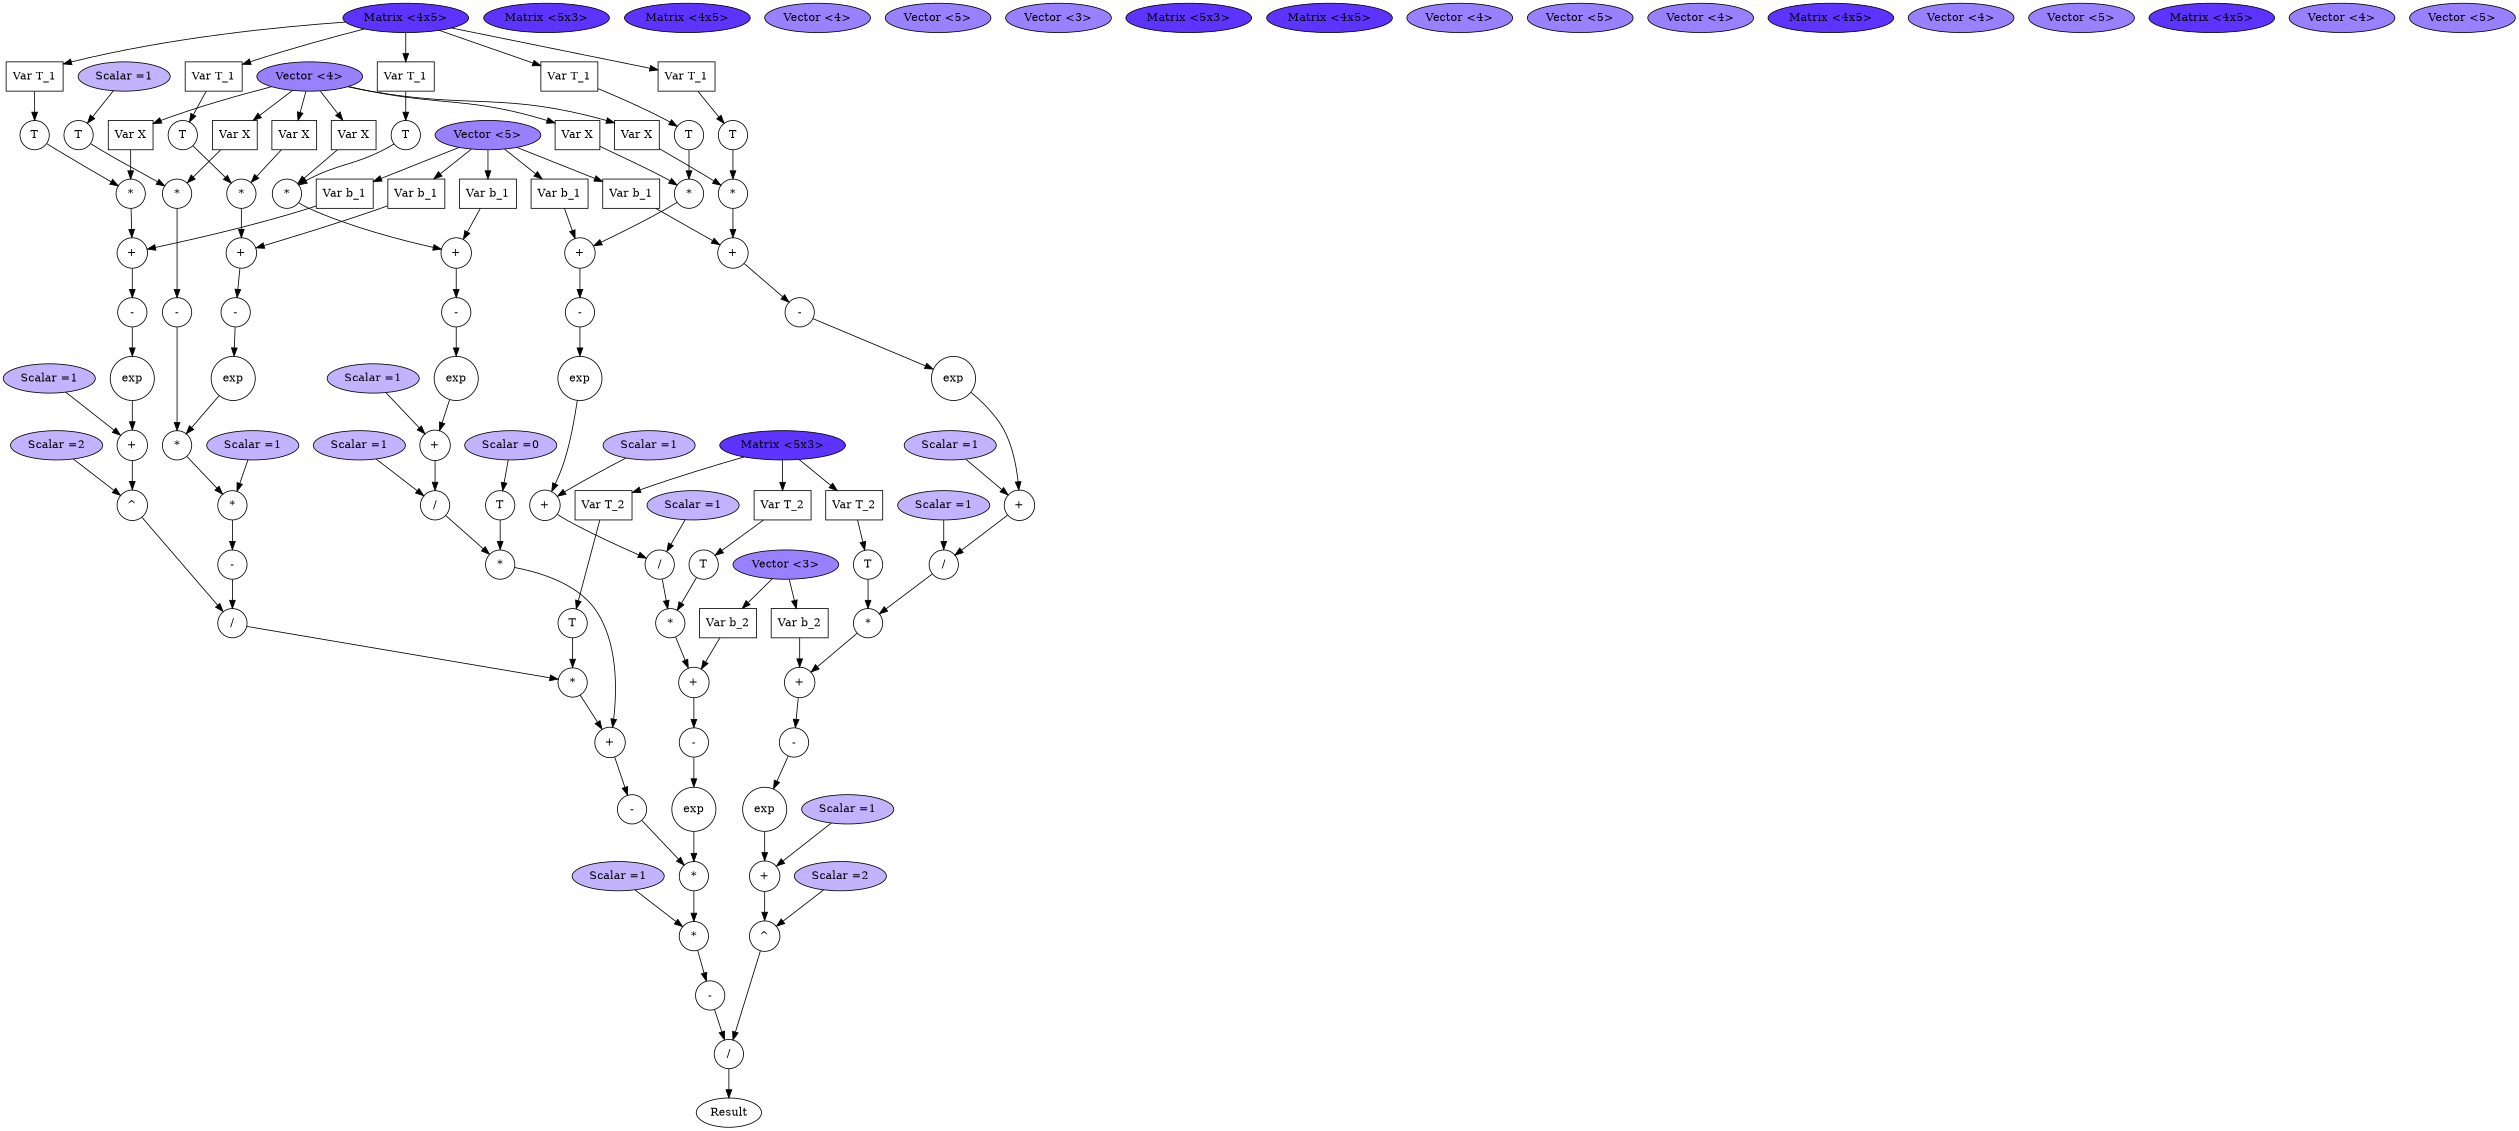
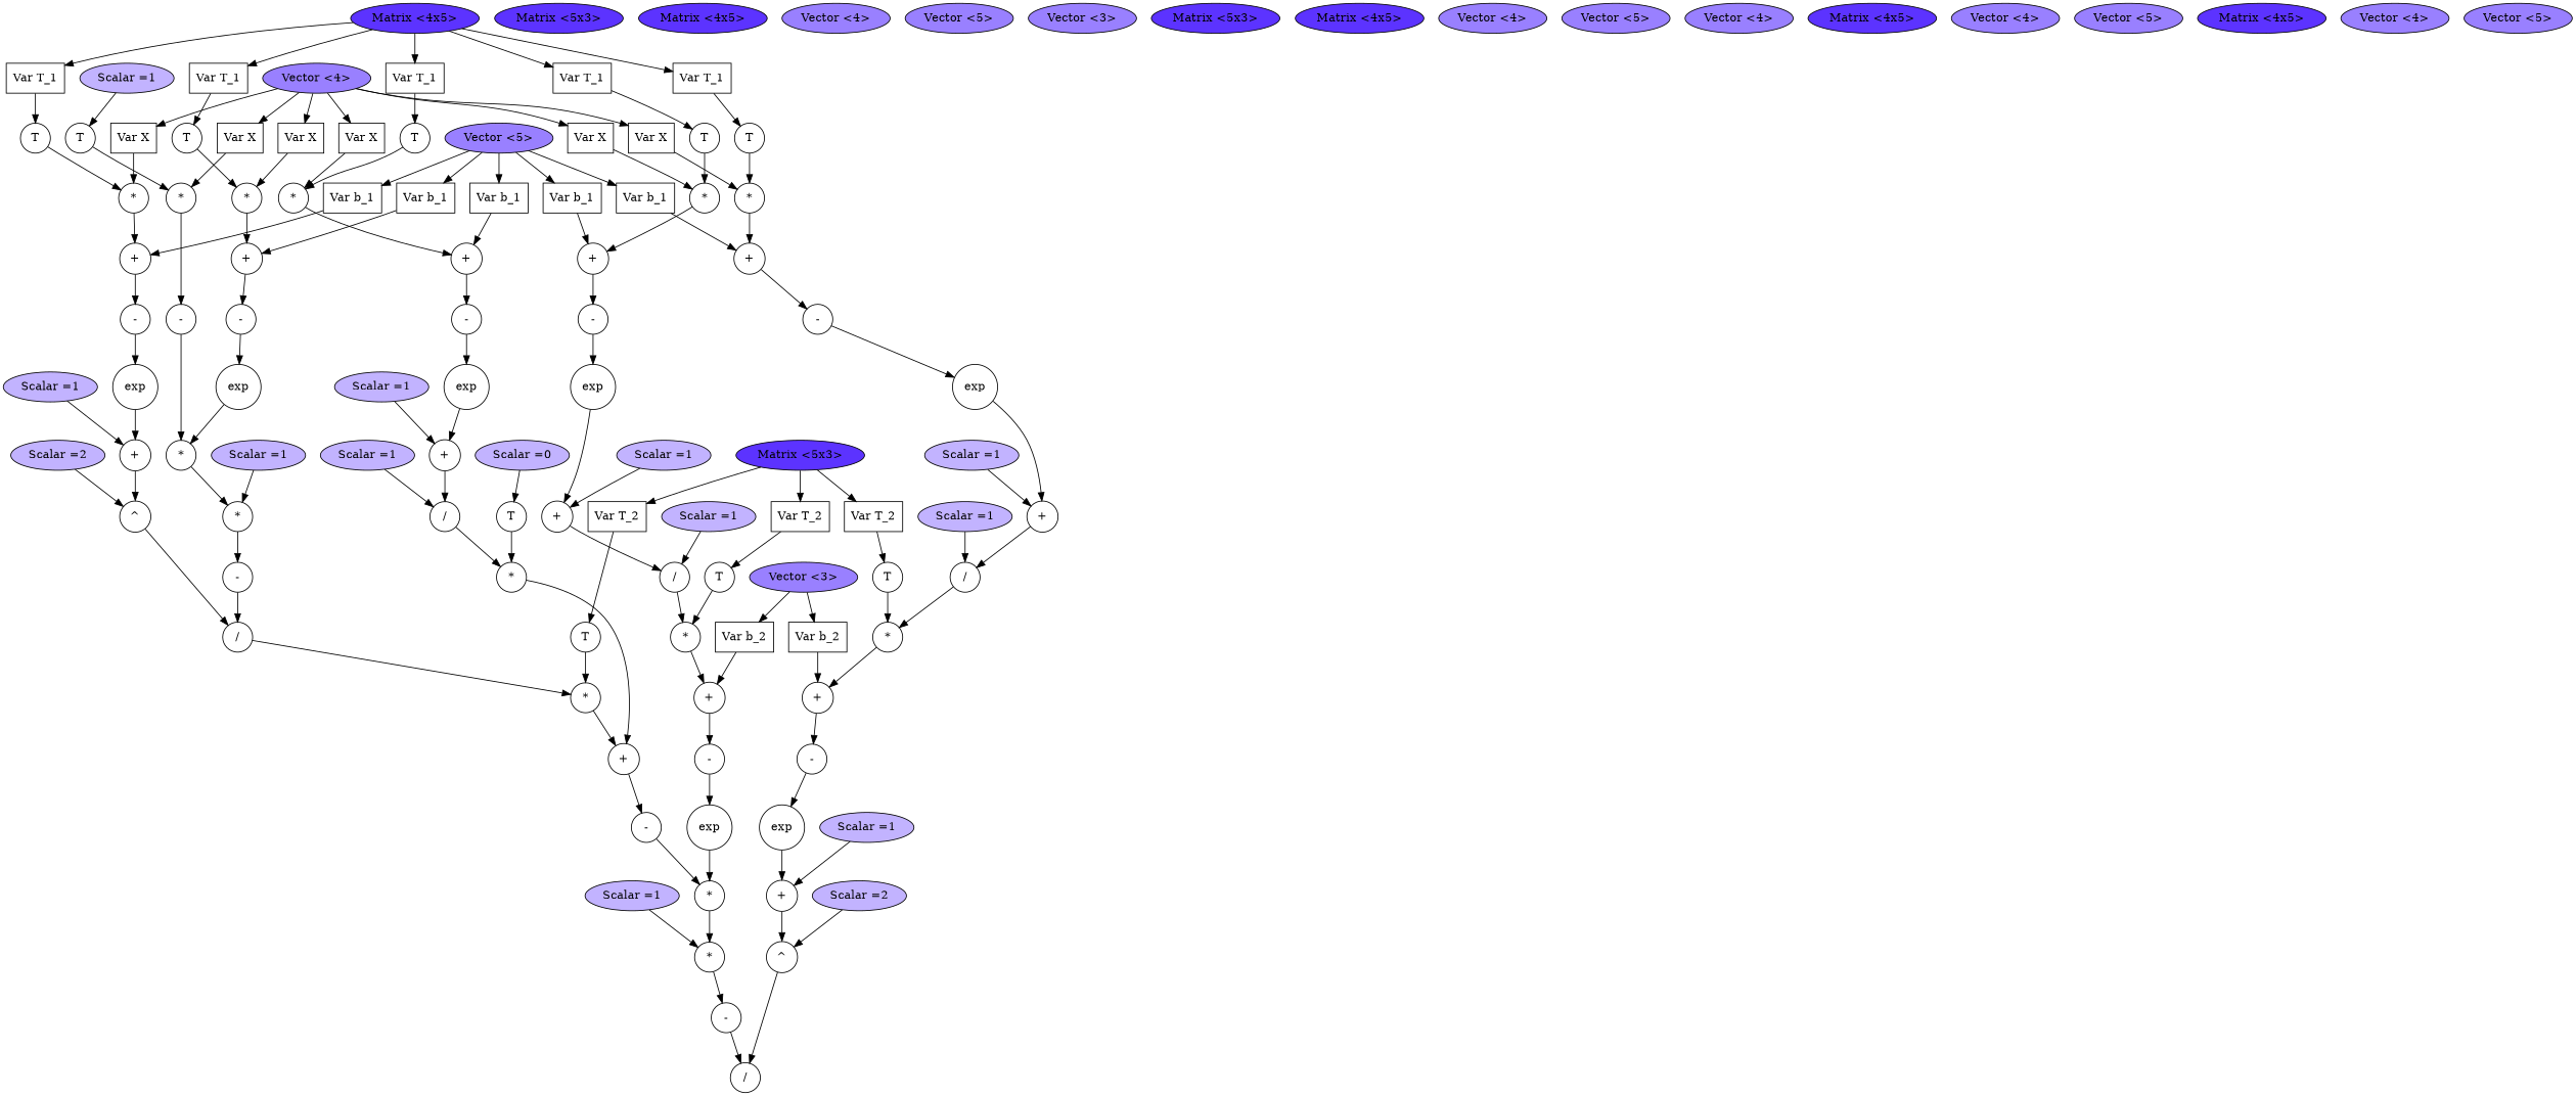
  digraph {
    node [shape=circle]
    n1 [label="/"]
-   Result [shape=""]
    n3 [label="-"]
    n4 [label="*"]
    n5 [fillcolor=".7 .3 1.0" label="Scalar =1" style=filled shape=""]
    n6 [label="*"]
    n7 [label=exp]
    n8 [label="-"]
    n9 [label="+"]
    n10 [label="*"]
    n11 [label=T]
    n12 [label="Var T_2" shape=box]
    n13 [fillcolor=".7 .8 1.0" label="Matrix <5x3>" style=filled shape=""]
    n14 [label="/"]
    n15 [fillcolor=".7 .3 1.0" label="Scalar =1" style=filled shape=""]
    n16 [label="+"]
    n17 [fillcolor=".7 .3 1.0" label="Scalar =1" style=filled shape=""]
    n18 [label=exp]
    n19 [label="-"]
    n20 [label="+"]
    n21 [label="*"]
    n22 [label=T]
    n23 [label="Var T_1" shape=box]
    n24 [fillcolor=".7 .8 1.0" label="Matrix <4x5>" style=filled shape=""]
    n25 [label="Var X" shape=box]
    n26 [fillcolor=".7 .5 1.0" label="Vector <4>" style=filled shape=""]
    n27 [label="Var b_1" shape=box]
    n28 [fillcolor=".7 .5 1.0" label="Vector <5>" style=filled shape=""]
    n29 [label="Var b_2" shape=box]
    n30 [fillcolor=".7 .5 1.0" label="Vector <3>" style=filled shape=""]
    n31 [label="-"]
    n32 [label="+"]
    n33 [label="*"]
    n34 [label=T]
    n35 [label="Var T_2" shape=box]
    n36 [fillcolor=".7 .8 1.0" label="Matrix <5x3>" style=filled shape=""]
    n37 [label="/"]
    n38 [label="-"]
    n39 [label="*"]
    n40 [fillcolor=".7 .3 1.0" label="Scalar =1" style=filled shape=""]
    n41 [label="*"]
    n42 [label=exp]
    n43 [label="-"]
    n44 [label="+"]
    n45 [label="*"]
    n46 [label=T]
    n47 [label="Var T_1" shape=box]
    n48 [fillcolor=".7 .8 1.0" label="Matrix <4x5>" style=filled shape=""]
    n49 [label="Var X" shape=box]
    n50 [fillcolor=".7 .5 1.0" label="Vector <4>" style=filled shape=""]
    n51 [label="Var b_1" shape=box]
    n52 [fillcolor=".7 .5 1.0" label="Vector <5>" style=filled shape=""]
    n53 [label="-"]
    n54 [label="*"]
    n55 [label=T]
    n56 [fillcolor=".7 .3 1.0" label="Scalar =1" style=filled shape=""]
    n57 [label="Var X" shape=box]
    n58 [fillcolor=".7 .5 1.0" label="Vector <4>" style=filled shape=""]
    n59 [label="^"]
    n60 [label="+"]
    n61 [fillcolor=".7 .3 1.0" label="Scalar =1" style=filled shape=""]
    n62 [label=exp]
    n63 [label="-"]
    n64 [label="+"]
    n65 [label="*"]
    n66 [label=T]
    n67 [label="Var T_1" shape=box]
    n68 [fillcolor=".7 .8 1.0" label="Matrix <4x5>" style=filled shape=""]
    n69 [label="Var X" shape=box]
    n70 [fillcolor=".7 .5 1.0" label="Vector <4>" style=filled shape=""]
    n71 [label="Var b_1" shape=box]
    n72 [fillcolor=".7 .5 1.0" label="Vector <5>" style=filled shape=""]
    n73 [fillcolor=".7 .3 1.0" label="Scalar =2" style=filled shape=""]
    n74 [label="*"]
    n75 [label=T]
    n76 [fillcolor=".7 .3 1.0" label="Scalar =0" style=filled shape=""]
    n77 [label="/"]
    n78 [fillcolor=".7 .3 1.0" label="Scalar =1" style=filled shape=""]
    n79 [label="+"]
    n80 [fillcolor=".7 .3 1.0" label="Scalar =1" style=filled shape=""]
    n81 [label=exp]
    n82 [label="-"]
    n83 [label="+"]
    n84 [label="*"]
    n85 [label=T]
    n86 [label="Var T_1" shape=box]
    n87 [fillcolor=".7 .8 1.0" label="Matrix <4x5>" style=filled shape=""]
    n88 [label="Var X" shape=box]
    n89 [fillcolor=".7 .5 1.0" label="Vector <4>" style=filled shape=""]
    n90 [label="Var b_1" shape=box]
    n91 [fillcolor=".7 .5 1.0" label="Vector <5>" style=filled shape=""]
    n92 [label="^"]
    n93 [label="+"]
    n94 [fillcolor=".7 .3 1.0" label="Scalar =1" style=filled shape=""]
    n95 [label=exp]
    n96 [label="-"]
    n97 [label="+"]
    n98 [label="*"]
    n99 [label=T]
    n100 [label="Var T_2" shape=box]
    n101 [fillcolor=".7 .8 1.0" label="Matrix <5x3>" style=filled shape=""]
    n102 [label="/"]
    n103 [fillcolor=".7 .3 1.0" label="Scalar =1" style=filled shape=""]
    n104 [label="+"]
    n105 [fillcolor=".7 .3 1.0" label="Scalar =1" style=filled shape=""]
    n106 [label=exp]
    n107 [label="-"]
    n108 [label="+"]
    n109 [label="*"]
    n110 [label=T]
    n111 [label="Var T_1" shape=box]
    n112 [fillcolor=".7 .8 1.0" label="Matrix <4x5>" style=filled shape=""]
    n113 [label="Var X" shape=box]
    n114 [fillcolor=".7 .5 1.0" label="Vector <4>" style=filled shape=""]
    n115 [label="Var b_1" shape=box]
    n116 [fillcolor=".7 .5 1.0" label="Vector <5>" style=filled shape=""]
    n117 [label="Var b_2" shape=box]
    n118 [fillcolor=".7 .5 1.0" label="Vector <3>" style=filled shape=""]
    n119 [fillcolor=".7 .3 1.0" label="Scalar =2" style=filled shape=""]
-   n1 -> Result
    n3 -> n1
    n4 -> n3
    n5 -> n4
    n6 -> n4
    n7 -> n6
    n8 -> n7
    n9 -> n8
    n10 -> n9
    n11 -> n10
    n12 -> n11
    n14 -> n10
    n15 -> n14
    n16 -> n14
    n17 -> n16
    n18 -> n16
    n19 -> n18
    n20 -> n19
    n21 -> n20
    n22 -> n21
    n23 -> n22
    n25 -> n21
    n27 -> n20
    n29 -> n9
    n31 -> n6
    n32 -> n31
    n33 -> n32
    n34 -> n33
    n35 -> n34
    n37 -> n33
    n38 -> n37
    n39 -> n38
    n40 -> n39
    n41 -> n39
    n42 -> n41
    n43 -> n42
    n44 -> n43
    n45 -> n44
    n46 -> n45
    n47 -> n46
    n49 -> n45
    n51 -> n44
    n53 -> n41
    n54 -> n53
    n55 -> n54
    n56 -> n55
    n57 -> n54
    n59 -> n37
    n60 -> n59
    n61 -> n60
    n62 -> n60
    n63 -> n62
    n64 -> n63
    n65 -> n64
    n66 -> n65
    n67 -> n66
    n69 -> n65
    n71 -> n64
    n73 -> n59
    n74 -> n32
    n75 -> n74
    n76 -> n75
    n77 -> n74
    n78 -> n77
    n79 -> n77
    n80 -> n79
    n81 -> n79
    n82 -> n81
    n83 -> n82
    n84 -> n83
    n85 -> n84
    n86 -> n85
    n88 -> n84
    n90 -> n83
    n92 -> n1
    n93 -> n92
    n94 -> n93
    n95 -> n93
    n96 -> n95
    n97 -> n96
    n98 -> n97
    n99 -> n98
    n100 -> n99
    n101 -> n12
    n101 -> n35
    n101 -> n100
    n102 -> n98
    n103 -> n102
    n104 -> n102
    n105 -> n104
    n106 -> n104
    n107 -> n106
    n108 -> n107
    n109 -> n108
    n110 -> n109
    n111 -> n110
    n112 -> n23
    n112 -> n47
    n112 -> n67
    n112 -> n86
    n112 -> n111
    n113 -> n109
    n114 -> n25
    n114 -> n49
    n114 -> n57
    n114 -> n69
    n114 -> n88
    n114 -> n113
    n115 -> n108
    n116 -> n27
    n116 -> n51
    n116 -> n71
    n116 -> n90
    n116 -> n115
    n117 -> n97
    n118 -> n29
    n118 -> n117
    n119 -> n92
  }
